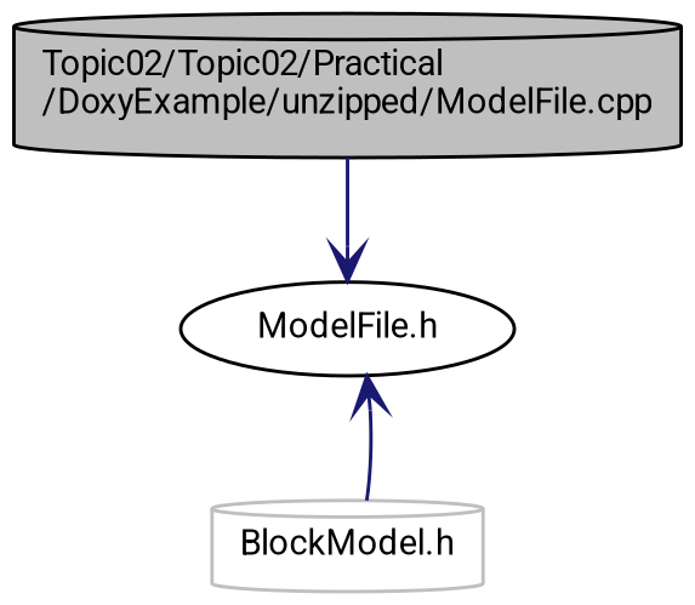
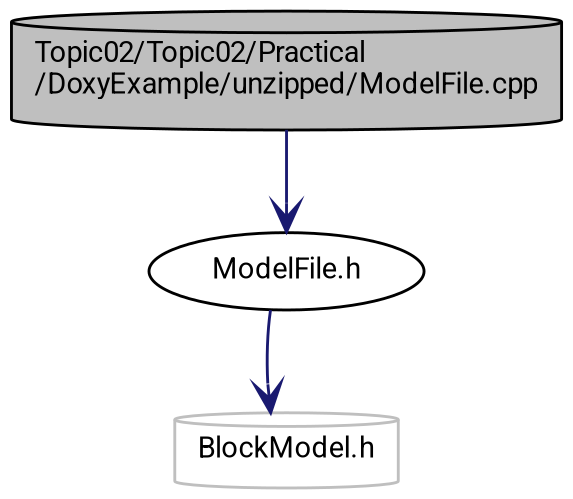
  digraph {
    fontname=Roboto
    node [color=black fillcolor=white fontname=Roboto fontsize=10 shape=cylinder style=filled]
    edge [arrowhead=vee color=midnightblue fontname=Roboto fontsize=10 labelfontname=Helvetica labelfontsize=10 style=solid]
    n1 [fillcolor=grey75 fontcolor=black height=0.2 label="Topic02/Topic02/Practical\l/DoxyExample/unzipped/ModelFile.cpp" width=0.4]
    n2 [height=0.2 label="ModelFile.h" shape=ellipse width=0.4]
    n3 [color=grey75 height=0.2 label="BlockModel.h" width=0.4]
    n1 -> n2
-   n3 -> n2
+   n2 -> n3
  }
